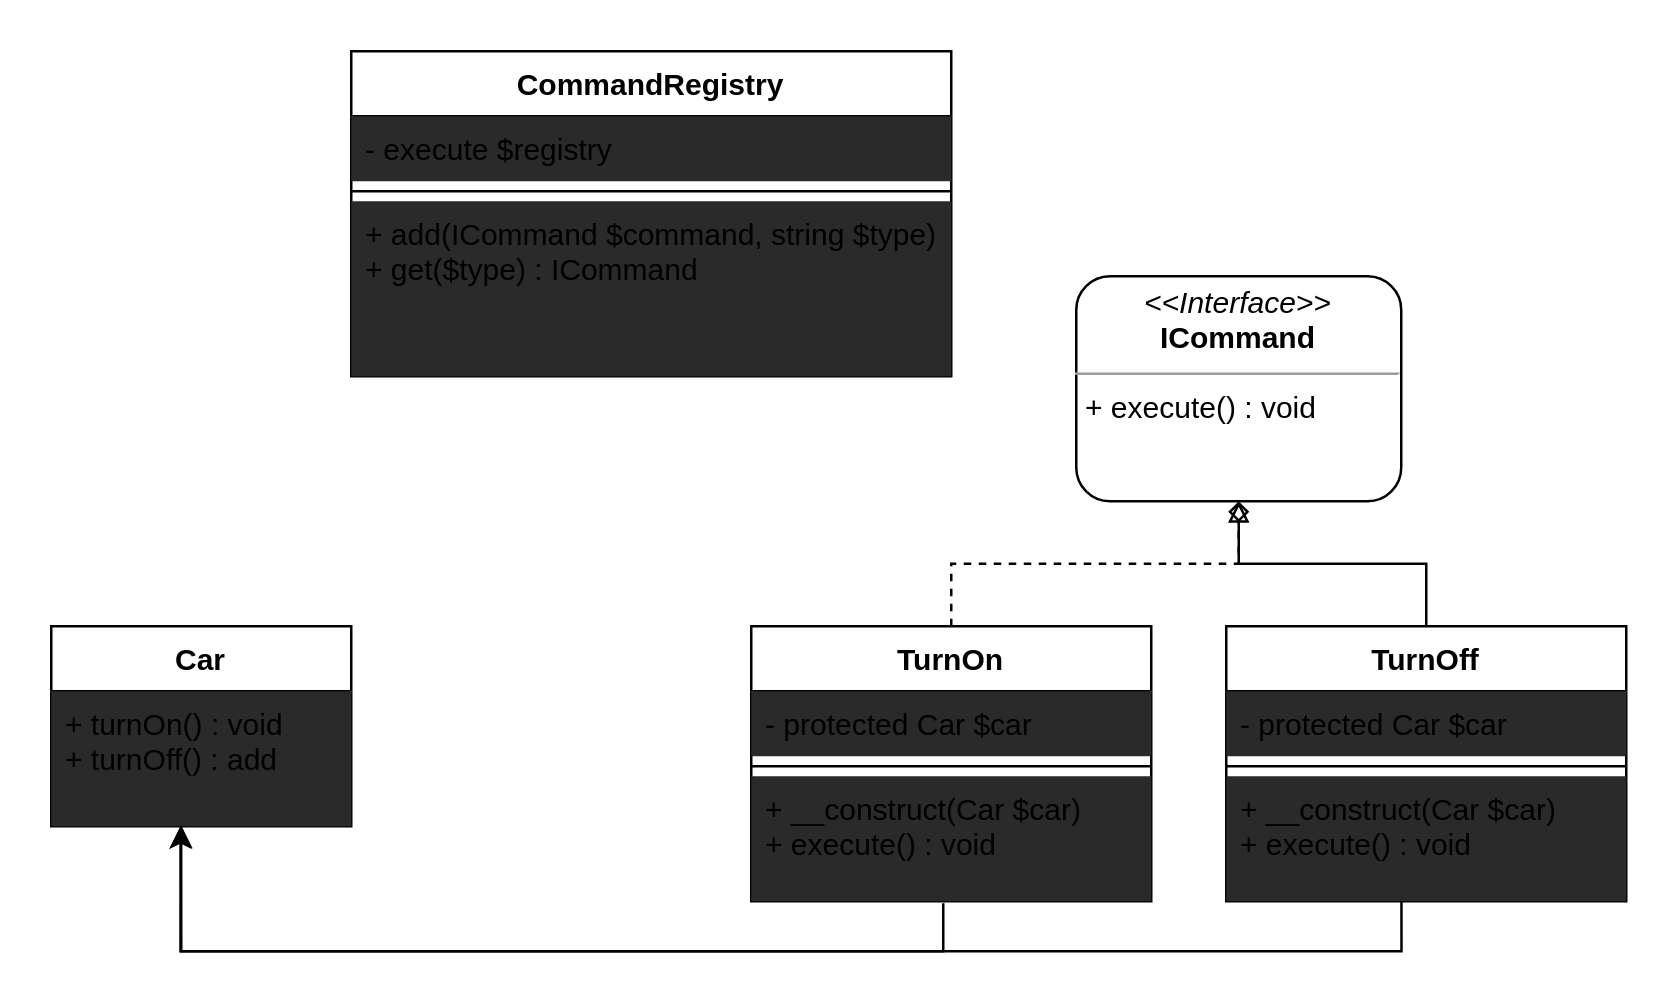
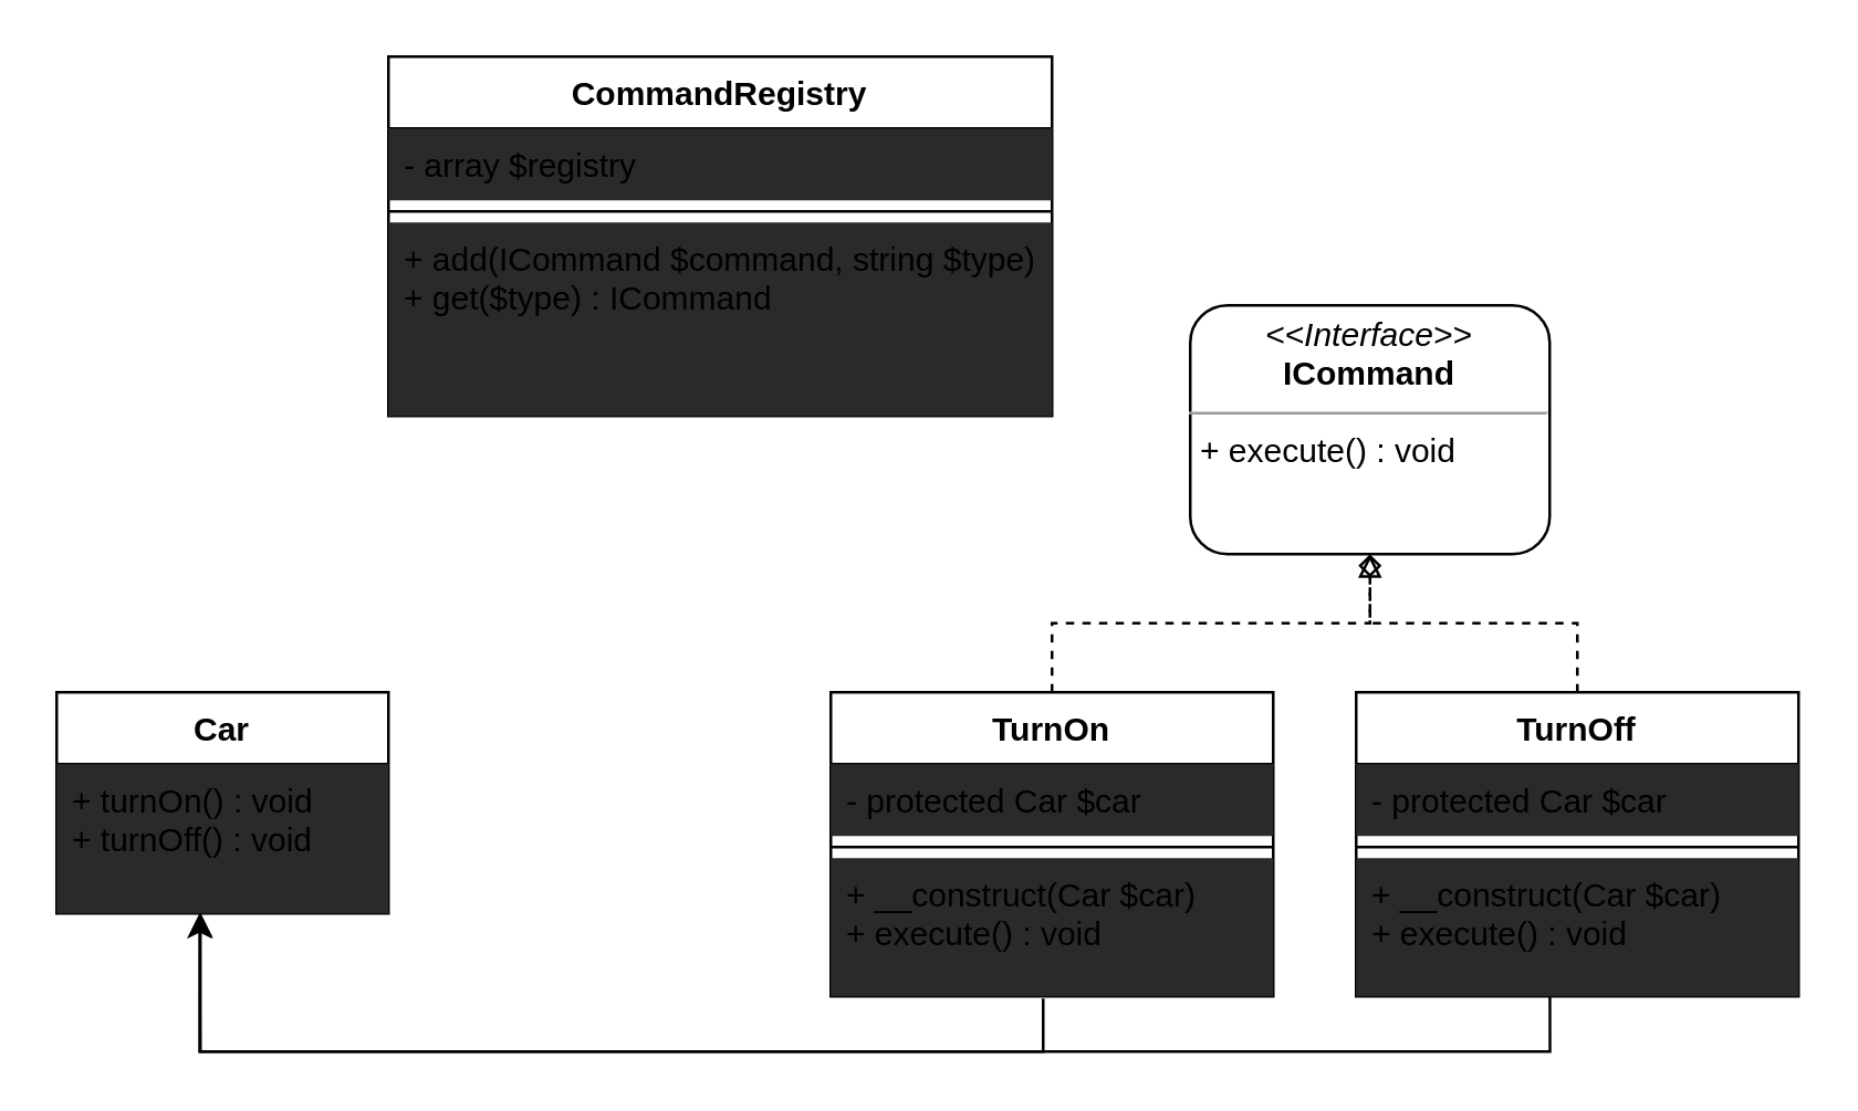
  <mxCell id="0" />
  <mxCell id="1" parent="0" />
  <mxCell id="2" value="Car" style="swimlane;fontStyle=1;align=center;verticalAlign=top;childLayout=stackLayout;horizontal=1;startSize=26;horizontalStack=0;resizeParent=1;resizeParentMax=0;resizeLast=0;collapsible=1;marginBottom=0;strokeWidth=1;" parent="1" vertex="1"><mxGeometry x="20" y="250" width="120" height="80" as="geometry" /></mxCell>
- <mxCell id="3" value="+ turnOn() : void&#10;+ turnOff() : add&#10;" style="text;strokeColor=none;align=left;verticalAlign=top;spacingLeft=4;spacingRight=4;overflow=hidden;rotatable=0;points=[[0,0.5],[1,0.5]];portConstraint=eastwest;fillColor=#2a2a2a;" parent="2" vertex="1"><mxGeometry y="26" width="120" height="54" as="geometry" /></mxCell>
+ <mxCell id="3" value="+ turnOn() : void&#10;+ turnOff() : void&#10;" style="text;strokeColor=none;align=left;verticalAlign=top;spacingLeft=4;spacingRight=4;overflow=hidden;rotatable=0;points=[[0,0.5],[1,0.5]];portConstraint=eastwest;fillColor=#2a2a2a;" parent="2" vertex="1"><mxGeometry y="26" width="120" height="54" as="geometry" /></mxCell>
  <mxCell id="4" value="&lt;p style=&quot;margin: 0px ; margin-top: 4px ; text-align: center&quot;&gt;&lt;i&gt;&amp;lt;&amp;lt;Interface&amp;gt;&amp;gt;&lt;/i&gt;&lt;br&gt;&lt;b&gt;ICommand&lt;/b&gt;&lt;/p&gt;&lt;hr size=&quot;1&quot;&gt;&lt;p style=&quot;margin: 0px ; margin-left: 4px&quot;&gt;+ execute() : void&lt;br&gt;&lt;/p&gt;" style="verticalAlign=top;align=left;overflow=fill;fontSize=12;fontFamily=Helvetica;html=1;strokeWidth=1;rounded=1;" parent="1" vertex="1"><mxGeometry x="430" y="110" width="130" height="90" as="geometry" /></mxCell>
  <mxCell id="5" style="edgeStyle=orthogonalEdgeStyle;rounded=0;orthogonalLoop=1;jettySize=auto;html=1;entryX=0.5;entryY=1;entryDx=0;entryDy=0;dashed=1;endArrow=diamond;endFill=0;" parent="1" source="7" target="4" edge="1"><mxGeometry relative="1" as="geometry" /></mxCell>
  <mxCell id="6" style="edgeStyle=orthogonalEdgeStyle;rounded=0;orthogonalLoop=1;jettySize=auto;html=1;entryX=0.433;entryY=0.993;entryDx=0;entryDy=0;entryPerimeter=0;endArrow=classic;endFill=1;exitX=0.48;exitY=1.016;exitDx=0;exitDy=0;exitPerimeter=0;" parent="1" source="10" target="3" edge="1"><mxGeometry relative="1" as="geometry" /></mxCell>
  <mxCell id="7" value="TurnOn" style="swimlane;fontStyle=1;align=center;verticalAlign=top;childLayout=stackLayout;horizontal=1;startSize=26;horizontalStack=0;resizeParent=1;resizeParentMax=0;resizeLast=0;collapsible=1;marginBottom=0;strokeWidth=1;" parent="1" vertex="1"><mxGeometry x="300" y="250" width="160" height="110" as="geometry" /></mxCell>
  <mxCell id="8" value="- protected Car $car" style="text;strokeColor=none;align=left;verticalAlign=top;spacingLeft=4;spacingRight=4;overflow=hidden;rotatable=0;points=[[0,0.5],[1,0.5]];portConstraint=eastwest;fillColor=#2a2a2a;" parent="7" vertex="1"><mxGeometry y="26" width="160" height="26" as="geometry" /></mxCell>
  <mxCell id="9" value="" style="line;strokeWidth=1;fillColor=none;align=left;verticalAlign=middle;spacingTop=-1;spacingLeft=3;spacingRight=3;rotatable=0;labelPosition=right;points=[];portConstraint=eastwest;" parent="7" vertex="1"><mxGeometry y="52" width="160" height="8" as="geometry" /></mxCell>
  <mxCell id="10" value="+ __construct(Car $car)&#10;+ execute() : void&#10;" style="text;strokeColor=none;align=left;verticalAlign=top;spacingLeft=4;spacingRight=4;overflow=hidden;rotatable=0;points=[[0,0.5],[1,0.5]];portConstraint=eastwest;fillColor=#2a2a2a;" parent="7" vertex="1"><mxGeometry y="60" width="160" height="50" as="geometry" /></mxCell>
- <mxCell id="11" value="" style="edgeStyle=orthogonalEdgeStyle;rounded=0;orthogonalLoop=1;jettySize=auto;html=1;dashed=0;endArrow=block;endFill=0;" parent="1" source="13" target="4" edge="1"><mxGeometry relative="1" as="geometry" /></mxCell>
+ <mxCell id="11" value="" style="edgeStyle=orthogonalEdgeStyle;rounded=0;orthogonalLoop=1;jettySize=auto;html=1;dashed=1;endArrow=block;endFill=0;" parent="1" source="13" target="4" edge="1"><mxGeometry relative="1" as="geometry" /></mxCell>
  <mxCell id="12" style="edgeStyle=orthogonalEdgeStyle;rounded=0;orthogonalLoop=1;jettySize=auto;html=1;endArrow=classic;endFill=1;exitX=0.438;exitY=1;exitDx=0;exitDy=0;exitPerimeter=0;entryX=0.431;entryY=0.999;entryDx=0;entryDy=0;entryPerimeter=0;" parent="1" source="16" target="3" edge="1"><mxGeometry relative="1" as="geometry"><mxPoint x="70" y="330" as="targetPoint" /><Array as="points"><mxPoint x="560" y="380" /><mxPoint x="72" y="380" /><mxPoint x="72" y="330" /></Array></mxGeometry></mxCell>
  <mxCell id="13" value="TurnOff" style="swimlane;fontStyle=1;align=center;verticalAlign=top;childLayout=stackLayout;horizontal=1;startSize=26;horizontalStack=0;resizeParent=1;resizeParentMax=0;resizeLast=0;collapsible=1;marginBottom=0;strokeWidth=1;" parent="1" vertex="1"><mxGeometry x="490" y="250" width="160" height="110" as="geometry" /></mxCell>
  <mxCell id="14" value="- protected Car $car" style="text;strokeColor=none;align=left;verticalAlign=top;spacingLeft=4;spacingRight=4;overflow=hidden;rotatable=0;points=[[0,0.5],[1,0.5]];portConstraint=eastwest;fillColor=#2a2a2a;" parent="13" vertex="1"><mxGeometry y="26" width="160" height="26" as="geometry" /></mxCell>
  <mxCell id="15" value="" style="line;strokeWidth=1;fillColor=none;align=left;verticalAlign=middle;spacingTop=-1;spacingLeft=3;spacingRight=3;rotatable=0;labelPosition=right;points=[];portConstraint=eastwest;" parent="13" vertex="1"><mxGeometry y="52" width="160" height="8" as="geometry" /></mxCell>
  <mxCell id="16" value="+ __construct(Car $car)&#10;+ execute() : void&#10;" style="text;strokeColor=none;align=left;verticalAlign=top;spacingLeft=4;spacingRight=4;overflow=hidden;rotatable=0;points=[[0,0.5],[1,0.5]];portConstraint=eastwest;fillColor=#2a2a2a;" parent="13" vertex="1"><mxGeometry y="60" width="160" height="50" as="geometry" /></mxCell>
  <mxCell id="17" value="CommandRegistry" style="swimlane;fontStyle=1;align=center;verticalAlign=top;childLayout=stackLayout;horizontal=1;startSize=26;horizontalStack=0;resizeParent=1;resizeParentMax=0;resizeLast=0;collapsible=1;marginBottom=0;strokeWidth=1;" parent="1" vertex="1"><mxGeometry x="140" y="20" width="240" height="130" as="geometry" /></mxCell>
- <mxCell id="18" value="- execute $registry " style="text;strokeColor=none;align=left;verticalAlign=top;spacingLeft=4;spacingRight=4;overflow=hidden;rotatable=0;points=[[0,0.5],[1,0.5]];portConstraint=eastwest;fillColor=#2a2a2a;" parent="17" vertex="1"><mxGeometry y="26" width="240" height="26" as="geometry" /></mxCell>
+ <mxCell id="18" value="- array $registry " style="text;strokeColor=none;align=left;verticalAlign=top;spacingLeft=4;spacingRight=4;overflow=hidden;rotatable=0;points=[[0,0.5],[1,0.5]];portConstraint=eastwest;fillColor=#2a2a2a;" parent="17" vertex="1"><mxGeometry y="26" width="240" height="26" as="geometry" /></mxCell>
  <mxCell id="19" value="" style="line;strokeWidth=1;fillColor=none;align=left;verticalAlign=middle;spacingTop=-1;spacingLeft=3;spacingRight=3;rotatable=0;labelPosition=right;points=[];portConstraint=eastwest;" parent="17" vertex="1"><mxGeometry y="52" width="240" height="8" as="geometry" /></mxCell>
  <mxCell id="20" value="+ add(ICommand $command, string $type)&#10;+ get($type) : ICommand" style="text;strokeColor=none;align=left;verticalAlign=top;spacingLeft=4;spacingRight=4;overflow=hidden;rotatable=0;points=[[0,0.5],[1,0.5]];portConstraint=eastwest;fillColor=#2a2a2a;" parent="17" vertex="1"><mxGeometry y="60" width="240" height="70" as="geometry" /></mxCell>
